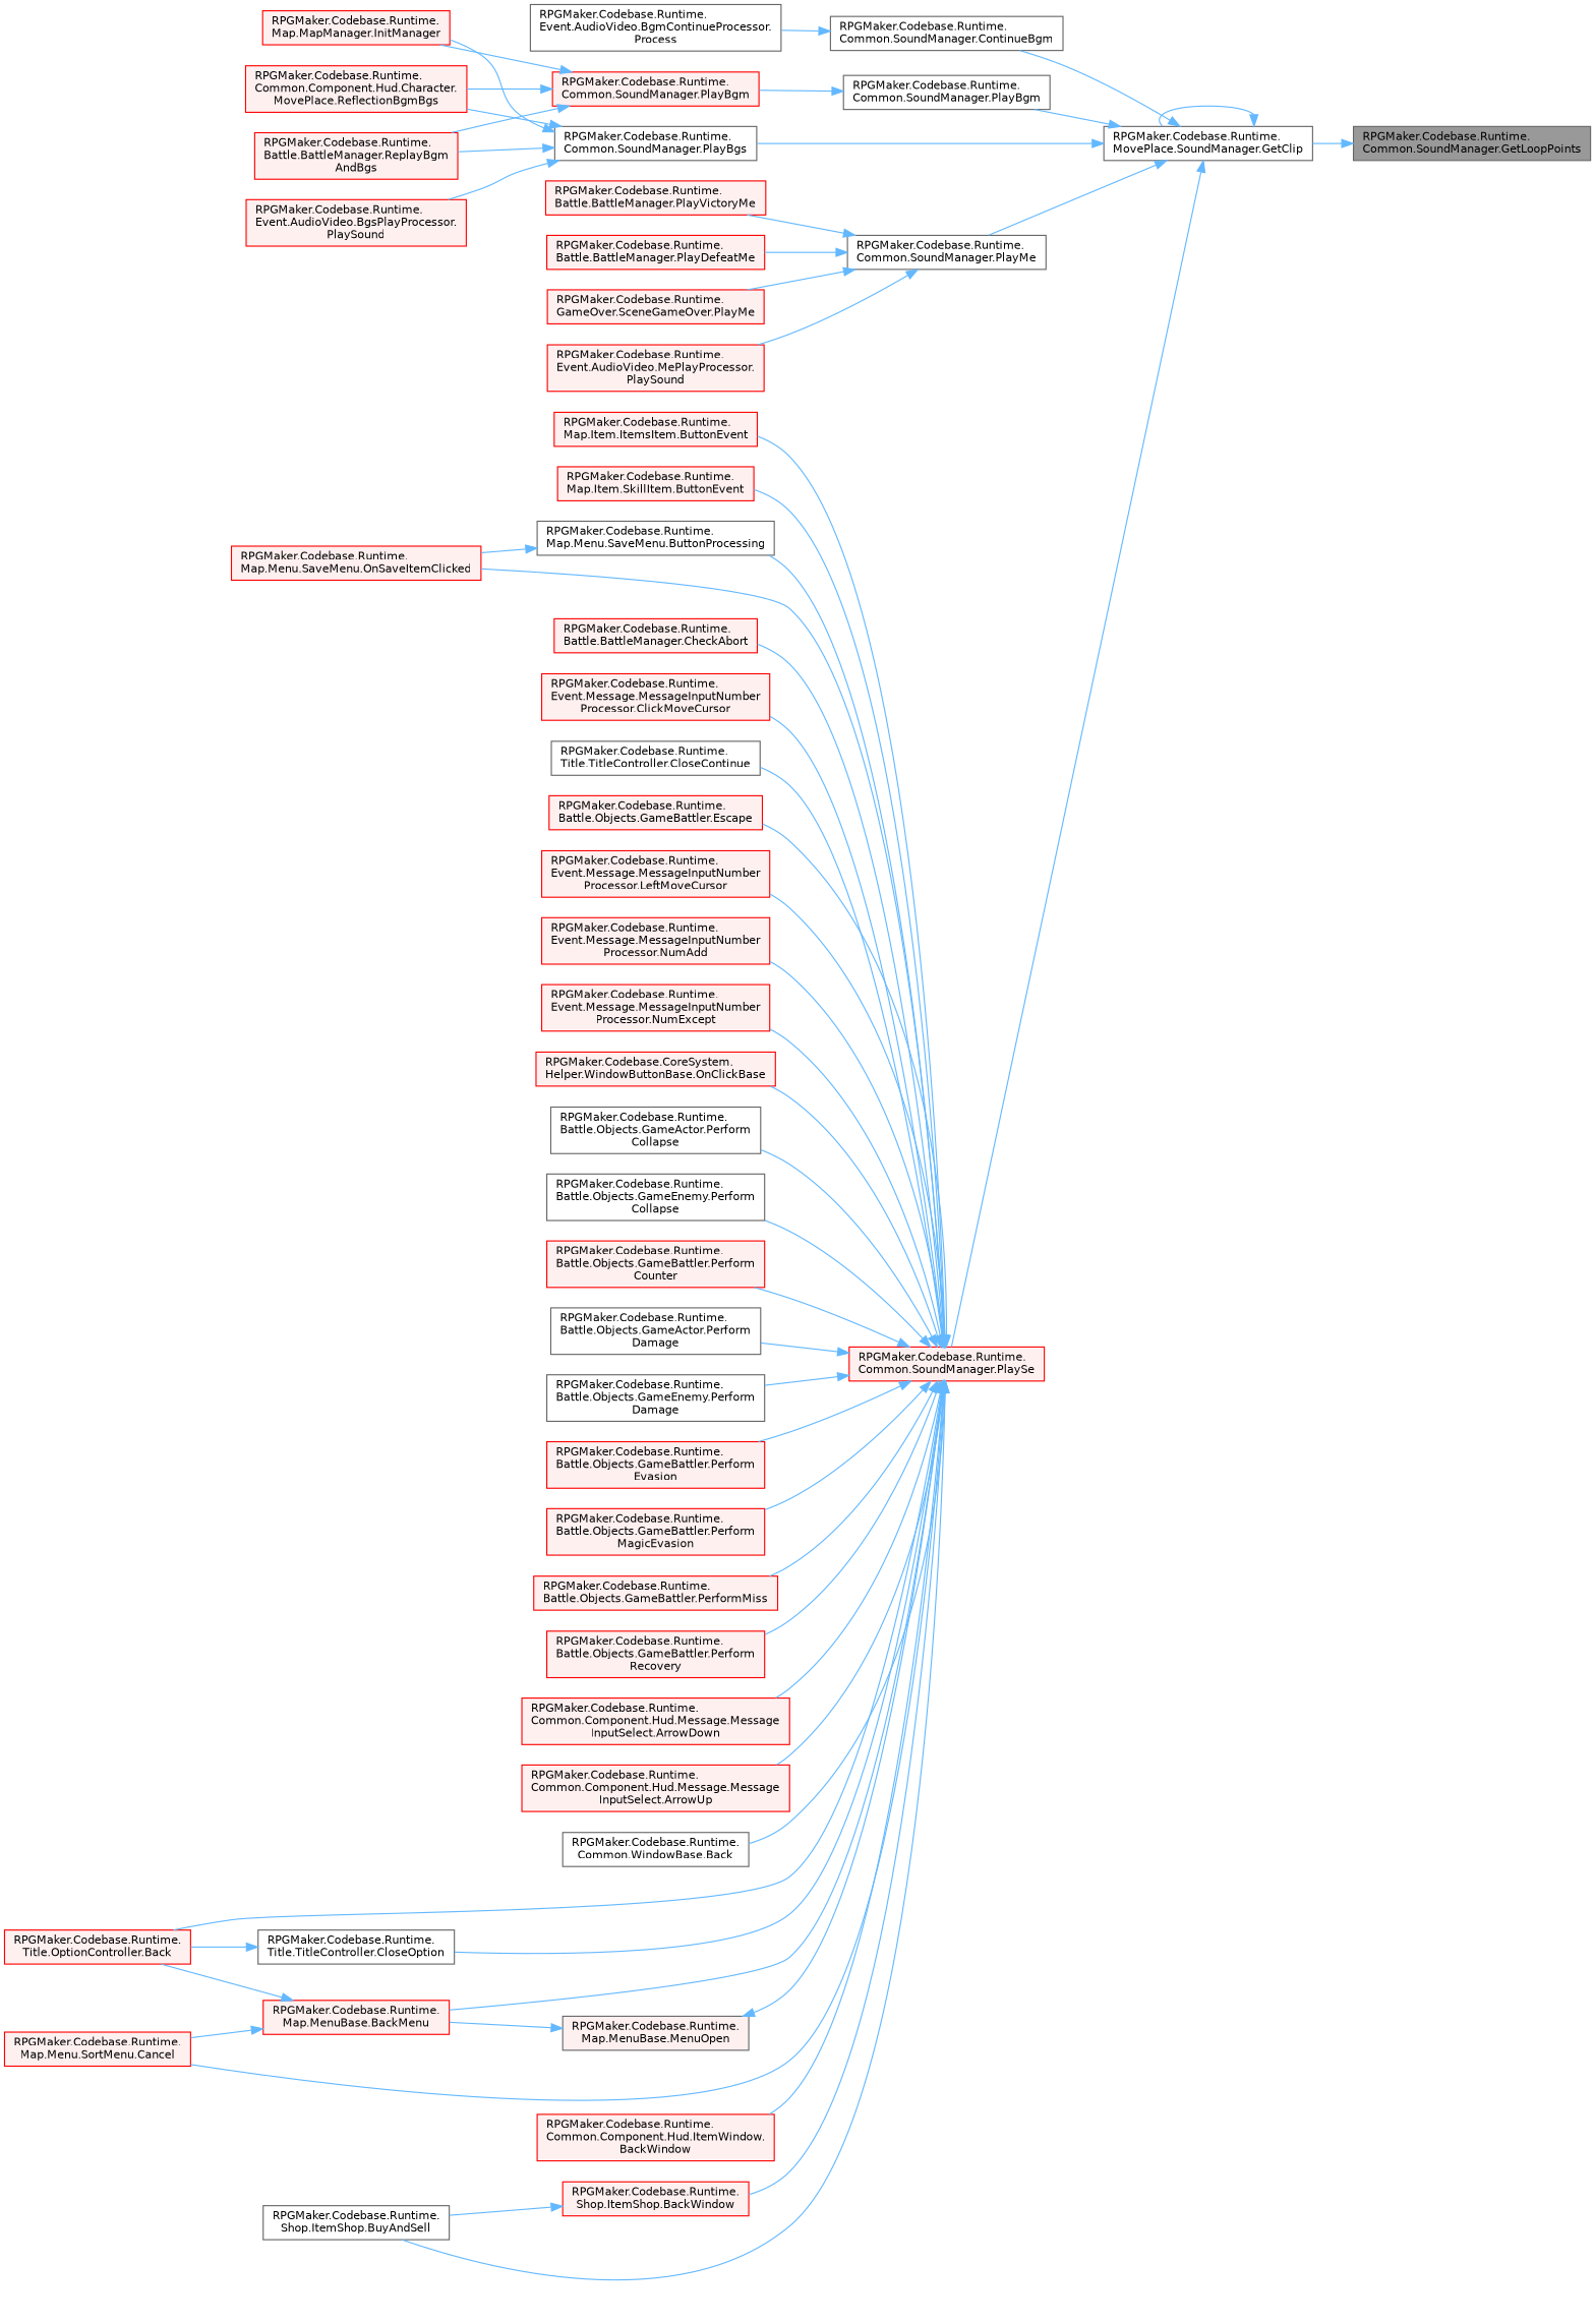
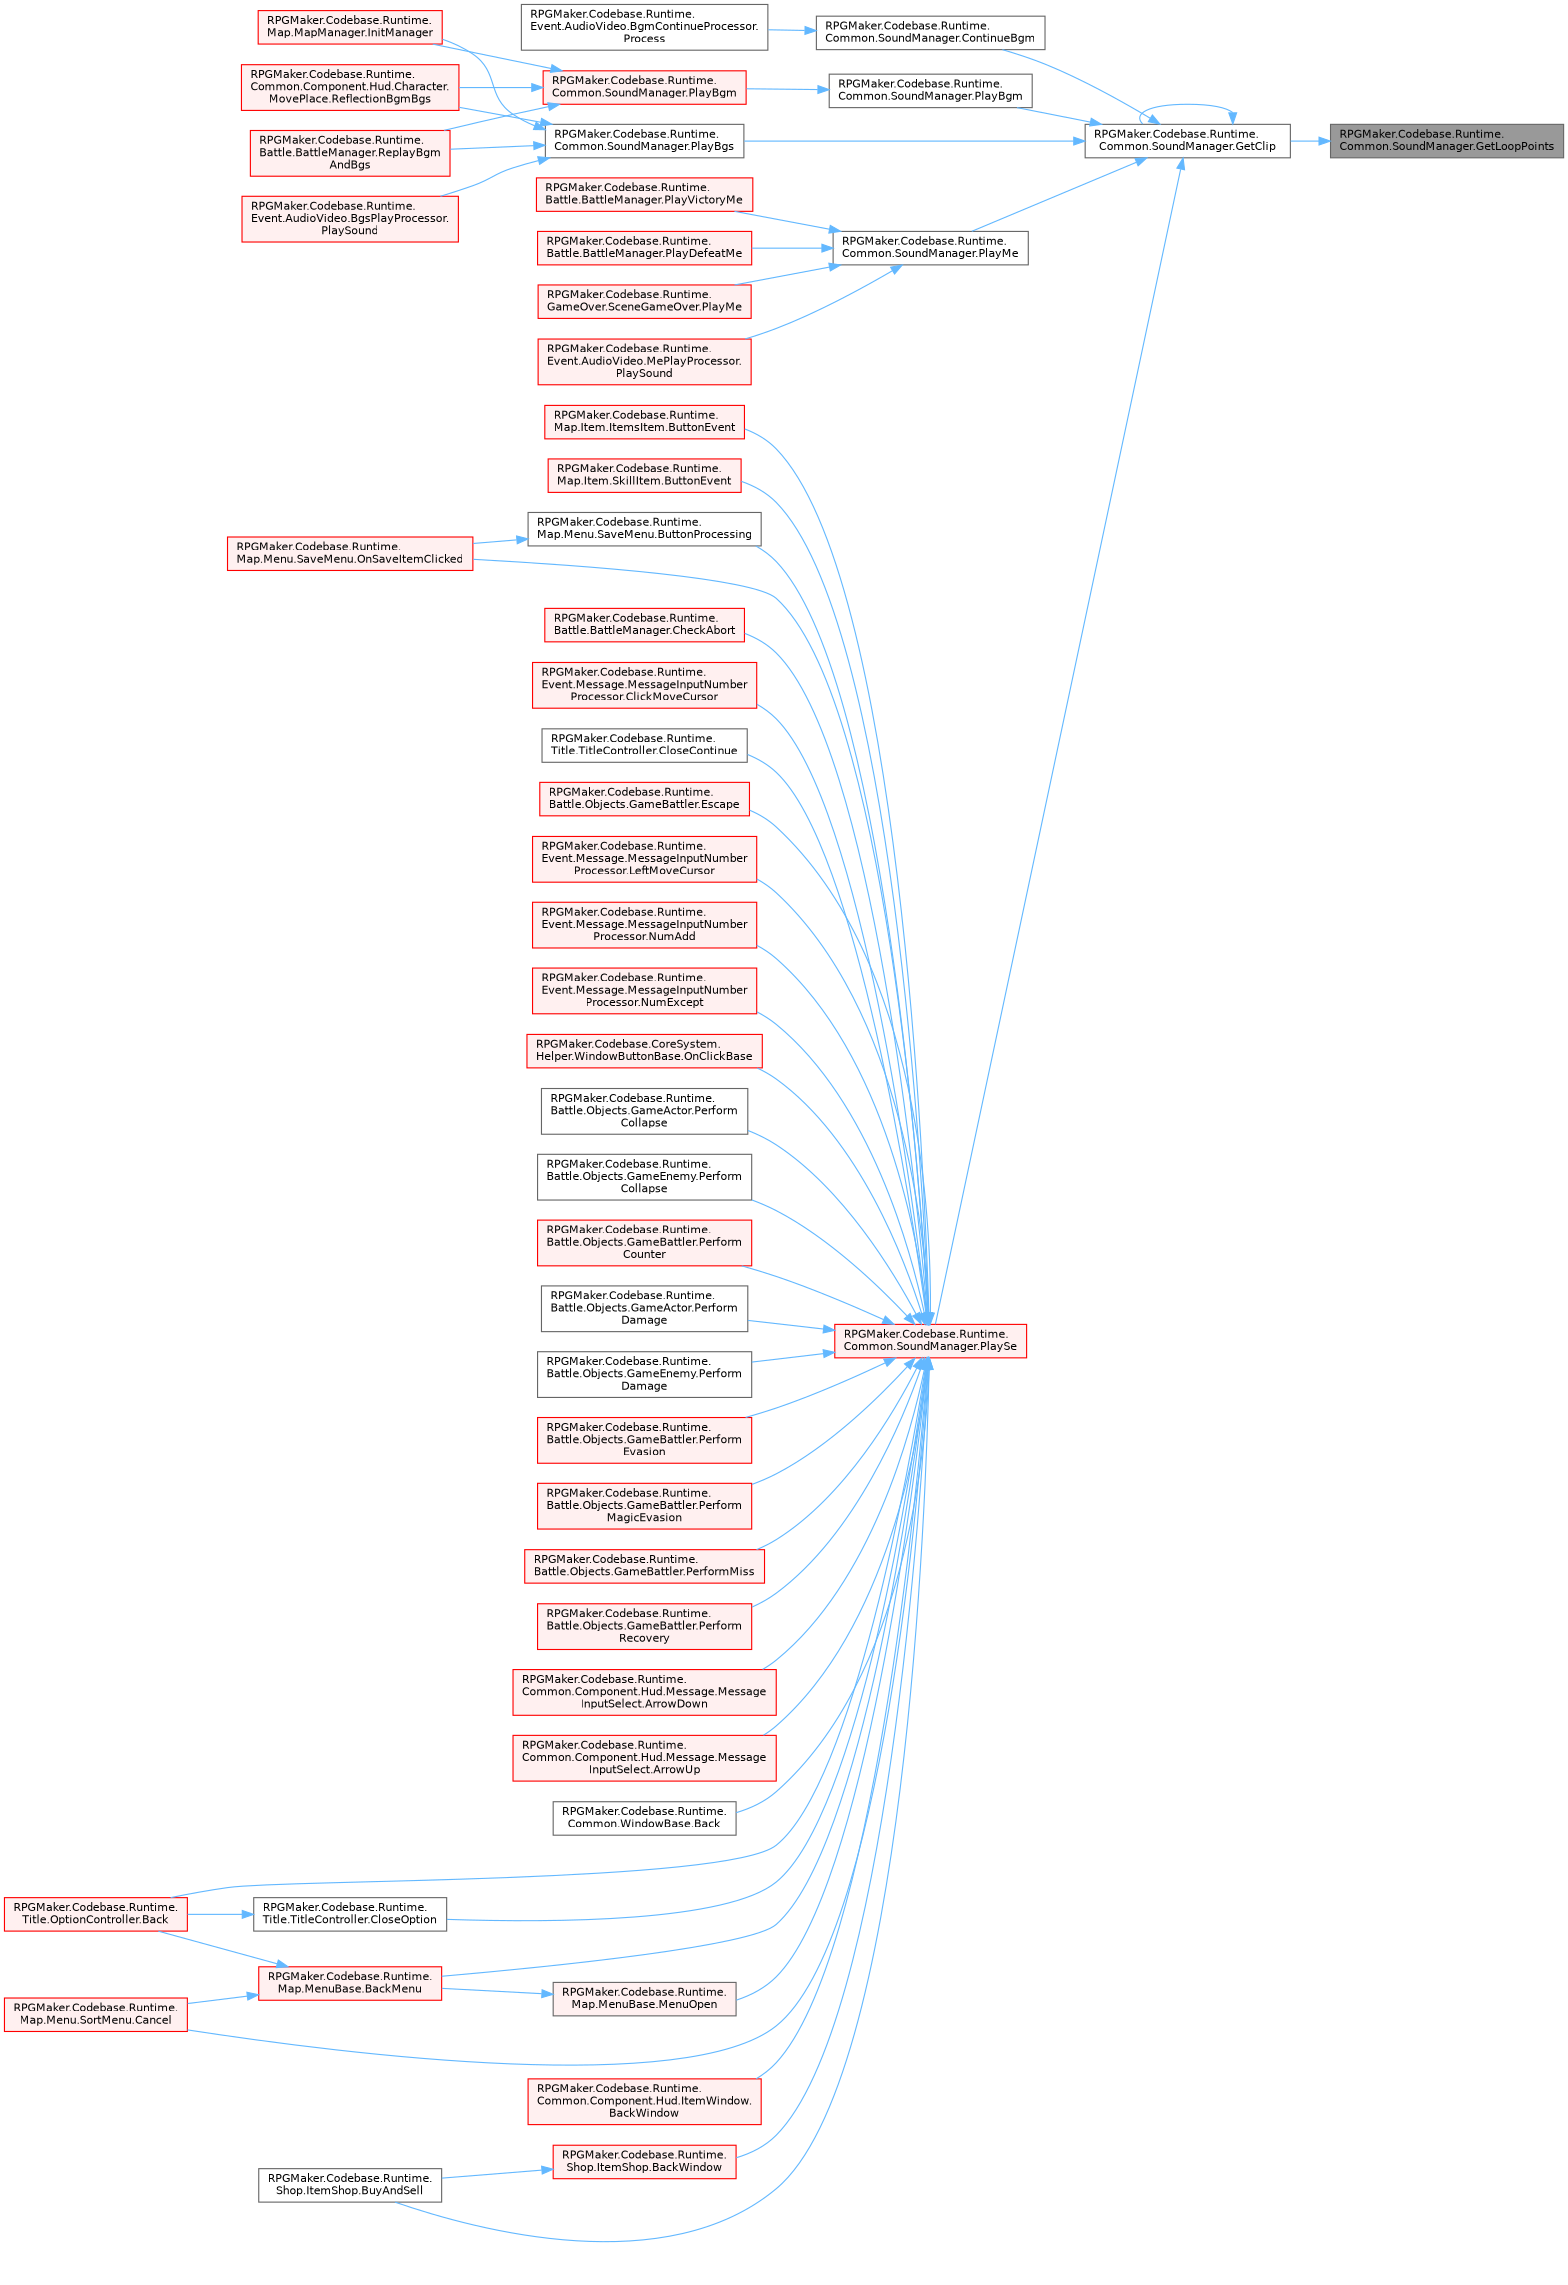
  digraph {
    rankdir=RL
    node [color=red fillcolor="#FFF0F0" fontname=Helvetica fontsize=10 shape=box style=filled]
    edge [color=steelblue1 dir=back fontname=Helvetica fontsize=10 labelfontname=Helvetica labelfontsize=10 style=solid]
    n1 [color=gray40 fillcolor=grey60 fontcolor=black height=0.2 label="RPGMaker.Codebase.Runtime.\lCommon.SoundManager.GetLoopPoints" width=0.4]
-   n2 [color=grey40 fillcolor=white height=0.2 label="RPGMaker.Codebase.Runtime.\lMovePlace.SoundManager.GetClip" width=0.4]
+   n2 [color=grey40 fillcolor=white height=0.2 label="RPGMaker.Codebase.Runtime.\lCommon.SoundManager.GetClip" width=0.4]
    n3 [color=grey40 fillcolor=white height=0.2 label="RPGMaker.Codebase.Runtime.\lCommon.SoundManager.ContinueBgm" width=0.4]
    n4 [color=grey40 fillcolor=white height=0.2 label="RPGMaker.Codebase.Runtime.\lCommon.SoundManager.PlayBgm" width=0.4]
    n5 [color=grey40 fillcolor=white height=0.2 label="RPGMaker.Codebase.Runtime.\lCommon.SoundManager.PlayBgs" width=0.4]
    n6 [color=grey40 fillcolor=white height=0.2 label="RPGMaker.Codebase.Runtime.\lCommon.SoundManager.PlayMe" width=0.4]
    n7 [height=0.2 label="RPGMaker.Codebase.Runtime.\lCommon.SoundManager.PlaySe" width=0.4]
    n8 [color=grey40 fillcolor=white height=0.2 label="RPGMaker.Codebase.Runtime.\lEvent.AudioVideo.BgmContinueProcessor.\lProcess" width=0.4]
    n9 [height=0.2 label="RPGMaker.Codebase.Runtime.\lCommon.SoundManager.PlayBgm" width=0.4]
    n10 [height=0.2 label="RPGMaker.Codebase.Runtime.\lMap.MapManager.InitManager" width=0.4]
    n11 [height=0.2 label="RPGMaker.Codebase.Runtime.\lCommon.Component.Hud.Character.\lMovePlace.ReflectionBgmBgs" width=0.4]
    n12 [height=0.2 label="RPGMaker.Codebase.Runtime.\lBattle.BattleManager.ReplayBgm\lAndBgs" width=0.4]
    n13 [height=0.2 label="RPGMaker.Codebase.Runtime.\lEvent.AudioVideo.BgsPlayProcessor.\lPlaySound" width=0.4]
    n14 [height=0.2 label="RPGMaker.Codebase.Runtime.\lBattle.BattleManager.PlayDefeatMe" width=0.4]
    n15 [height=0.2 label="RPGMaker.Codebase.Runtime.\lGameOver.SceneGameOver.PlayMe" width=0.4]
    n16 [height=0.2 label="RPGMaker.Codebase.Runtime.\lEvent.AudioVideo.MePlayProcessor.\lPlaySound" width=0.4]
    n17 [height=0.2 label="RPGMaker.Codebase.Runtime.\lBattle.BattleManager.PlayVictoryMe" width=0.4]
    n18 [height=0.2 label="RPGMaker.Codebase.Runtime.\lCommon.Component.Hud.Message.Message\lInputSelect.ArrowDown" width=0.4]
    n19 [height=0.2 label="RPGMaker.Codebase.Runtime.\lCommon.Component.Hud.Message.Message\lInputSelect.ArrowUp" width=0.4]
    n20 [color=grey40 fillcolor=white height=0.2 label="RPGMaker.Codebase.Runtime.\lCommon.WindowBase.Back" width=0.4]
    n21 [height=0.2 label="RPGMaker.Codebase.Runtime.\lTitle.OptionController.Back" width=0.4]
    n22 [height=0.2 label="RPGMaker.Codebase.Runtime.\lMap.MenuBase.BackMenu" width=0.4]
    n23 [height=0.2 label="RPGMaker.Codebase.Runtime.\lMap.Menu.SortMenu.Cancel" width=0.4]
    n24 [height=0.2 label="RPGMaker.Codebase.Runtime.\lCommon.Component.Hud.ItemWindow.\lBackWindow" width=0.4]
    n25 [height=0.2 label="RPGMaker.Codebase.Runtime.\lShop.ItemShop.BackWindow" width=0.4]
    n26 [color=grey40 fillcolor=white height=0.2 label="RPGMaker.Codebase.Runtime.\lShop.ItemShop.BuyAndSell" width=0.4]
    n27 [height=0.2 label="RPGMaker.Codebase.Runtime.\lMap.Item.ItemsItem.ButtonEvent" width=0.4]
    n28 [height=0.2 label="RPGMaker.Codebase.Runtime.\lMap.Item.SkillItem.ButtonEvent" width=0.4]
    n29 [color=grey40 fillcolor=white height=0.2 label="RPGMaker.Codebase.Runtime.\lMap.Menu.SaveMenu.ButtonProcessing" width=0.4]
    n30 [height=0.2 label="RPGMaker.Codebase.Runtime.\lMap.Menu.SaveMenu.OnSaveItemClicked" width=0.4]
    n31 [height=0.2 label="RPGMaker.Codebase.Runtime.\lBattle.BattleManager.CheckAbort" width=0.4]
    n32 [height=0.2 label="RPGMaker.Codebase.Runtime.\lEvent.Message.MessageInputNumber\lProcessor.ClickMoveCursor" width=0.4]
    n33 [color=grey40 fillcolor=white height=0.2 label="RPGMaker.Codebase.Runtime.\lTitle.TitleController.CloseContinue" width=0.4]
    n34 [color=grey40 fillcolor=white height=0.2 label="RPGMaker.Codebase.Runtime.\lTitle.TitleController.CloseOption" width=0.4]
    n35 [height=0.2 label="RPGMaker.Codebase.Runtime.\lBattle.Objects.GameBattler.Escape" width=0.4]
    n36 [height=0.2 label="RPGMaker.Codebase.Runtime.\lEvent.Message.MessageInputNumber\lProcessor.LeftMoveCursor" width=0.4]
    n37 [color=grey40 height=0.2 label="RPGMaker.Codebase.Runtime.\lMap.MenuBase.MenuOpen" width=0.4]
    n38 [height=0.2 label="RPGMaker.Codebase.Runtime.\lEvent.Message.MessageInputNumber\lProcessor.NumAdd" width=0.4]
    n39 [height=0.2 label="RPGMaker.Codebase.Runtime.\lEvent.Message.MessageInputNumber\lProcessor.NumExcept" width=0.4]
    n40 [height=0.2 label="RPGMaker.Codebase.CoreSystem.\lHelper.WindowButtonBase.OnClickBase" width=0.4]
    n41 [color=grey40 fillcolor=white height=0.2 label="RPGMaker.Codebase.Runtime.\lBattle.Objects.GameActor.Perform\lCollapse" width=0.4]
    n42 [color=grey40 fillcolor=white height=0.2 label="RPGMaker.Codebase.Runtime.\lBattle.Objects.GameEnemy.Perform\lCollapse" width=0.4]
    n43 [height=0.2 label="RPGMaker.Codebase.Runtime.\lBattle.Objects.GameBattler.Perform\lCounter" width=0.4]
    n44 [color=grey40 fillcolor=white height=0.2 label="RPGMaker.Codebase.Runtime.\lBattle.Objects.GameActor.Perform\lDamage" width=0.4]
    n45 [color=grey40 fillcolor=white height=0.2 label="RPGMaker.Codebase.Runtime.\lBattle.Objects.GameEnemy.Perform\lDamage" width=0.4]
    n46 [height=0.2 label="RPGMaker.Codebase.Runtime.\lBattle.Objects.GameBattler.Perform\lEvasion" width=0.4]
    n47 [height=0.2 label="RPGMaker.Codebase.Runtime.\lBattle.Objects.GameBattler.Perform\lMagicEvasion" width=0.4]
    n48 [height=0.2 label="RPGMaker.Codebase.Runtime.\lBattle.Objects.GameBattler.PerformMiss" width=0.4]
    n49 [height=0.2 label="RPGMaker.Codebase.Runtime.\lBattle.Objects.GameBattler.Perform\lRecovery" width=0.4]
    n1 -> n2
    n2 -> n2
    n2 -> n3
    n2 -> n4
    n2 -> n5
    n2 -> n6
    n2 -> n7
    n3 -> n8
    n4 -> n9
    n5 -> n10
    n5 -> n11
    n5 -> n12
    n5 -> n13
    n6 -> n14
    n6 -> n15
    n6 -> n16
    n6 -> n17
    n7 -> n18
    n7 -> n19
    n7 -> n20
    n7 -> n21
    n7 -> n22
    n7 -> n23
    n7 -> n24
    n7 -> n25
    n7 -> n26
    n7 -> n27
    n7 -> n28
    n7 -> n29
    n7 -> n30
    n7 -> n31
    n7 -> n32
    n7 -> n33
    n7 -> n34
    n7 -> n35
    n7 -> n36
-   n37 -> n7
+   n7 -> n37
    n7 -> n38
    n7 -> n39
    n7 -> n40
    n7 -> n41
    n7 -> n42
    n7 -> n43
    n7 -> n44
    n7 -> n45
    n7 -> n46
    n7 -> n47
    n7 -> n48
    n7 -> n49
    n9 -> n10
    n9 -> n11
    n9 -> n12
    n22 -> n21
    n22 -> n23
    n25 -> n26
    n29 -> n30
    n34 -> n21
    n37 -> n22
  }
